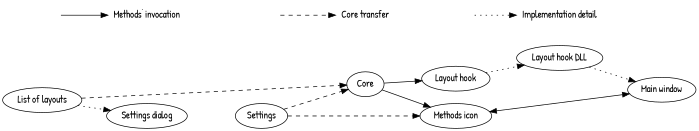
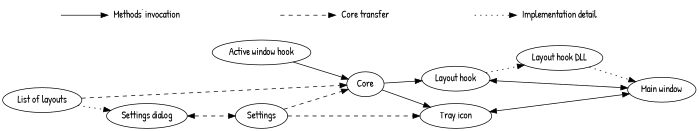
  digraph {
    fontname="Patrick Hand"
    rankdir=LR
    node [fontname="Patrick Hand"]
    edge [fontname="Patrick Hand"]
-   n1 [label="Methods icon"]
+   n1 [label="Tray icon"]
    n2 [label="Main window"]
    Core
    n4 [label="Layout hook"]
    n5 [label="Layout hook DLL"]
+   n6 [label="Active window hook"]
    n7 [label="List of layouts"]
    n8 [label="Settings dialog"]
    Settings
    2 [style=invis]
    n11 [label="Methods' invocation" shape=plaintext]
    4 [style=invis]
    n13 [label="Core transfer" shape=plaintext]
    6 [style=invis]
    n15 [label="Implementation detail" shape=plaintext]
    n1 -> n2 [dir=both]
    Core -> n1
    Core -> n4
+   n4 -> n2 [dir=both]
    n4 -> n5 [style=dotted]
    n5 -> n2 [style=dotted]
+   n6 -> Core
    n7 -> Core [style=dashed]
    n7 -> n8 [style=dotted]
+   n8 -> Settings [dir=both style=dashed]
    Settings -> n1 [style=dashed]
    Settings -> Core [style=dashed]
    2 -> n11
    n11 -> 4 [style=invis]
    4 -> n13 [style=dashed]
    n13 -> 6 [style=invis]
    6 -> n15 [style=dotted]
  }
